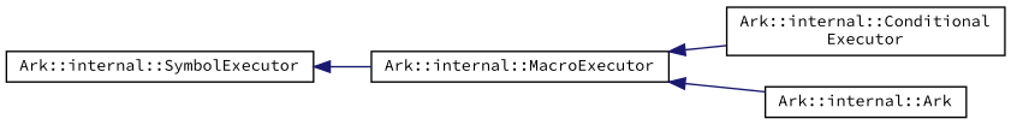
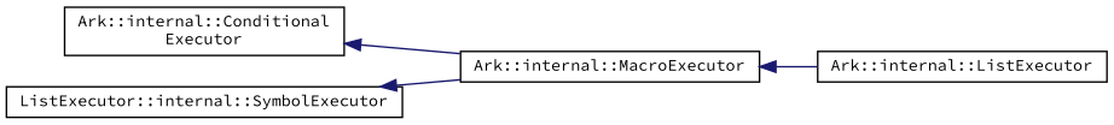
  digraph {
    fontname="Source Code Pro"
    rankdir=LR
    node [color=black fillcolor=white fontname="Source Code Pro" fontsize=10 shape=record style=filled]
    edge [color=midnightblue dir=back fontname="Source Code Pro" fontsize=10 labelfontname=Helvetica labelfontsize=10 style=solid]
    n1 [height=0.2 label="Ark::internal::MacroExecutor" width=0.4]
    n2 [height=0.2 label="Ark::internal::Conditional\lExecutor" width=0.4]
-   n3 [height=0.2 label="Ark::internal::Ark" width=0.4]
-   n4 [height=0.2 label="Ark::internal::SymbolExecutor" width=0.4]
-   n1 -> n2
+   n3 [height=0.2 label="Ark::internal::ListExecutor" width=0.4]
+   n4 [height=0.2 label="ListExecutor::internal::SymbolExecutor" width=0.4]
+   n2 -> n1
    n1 -> n3
    n4 -> n1
  }
